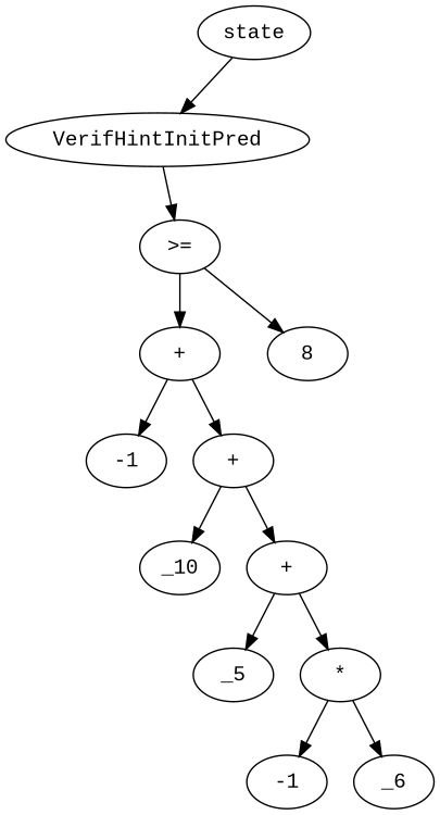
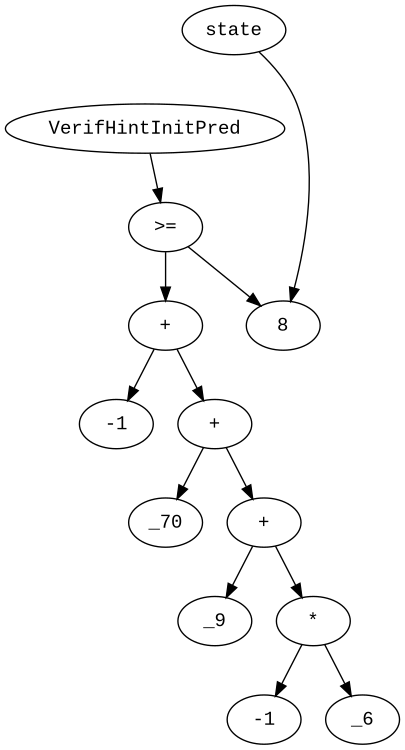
  digraph {
    fontname="Liberation Mono"
    node [fontname="Liberation Mono"]
    edge [fontname="Liberation Mono"]
    n1 [label=state]
    n2 [label=VerifHintInitPred]
    n3 [label=">="]
    n4 [label=8]
    n5 [label="+"]
    n6 [label=-1]
    n7 [label="+"]
-   n8 [label=_10]
+   n8 [label=_70]
    n9 [label="+"]
-   n10 [label=_5]
+   n10 [label=_9]
    n11 [label="*"]
    n12 [label=-1]
    n13 [label=_6]
-   n1 -> n2
+   n1 -> n4
    n2 -> n3
    n3 -> n4
    n3 -> n5
    n5 -> n6
    n5 -> n7
    n7 -> n8
    n7 -> n9
    n9 -> n10
    n9 -> n11
    n11 -> n12
    n11 -> n13
  }
